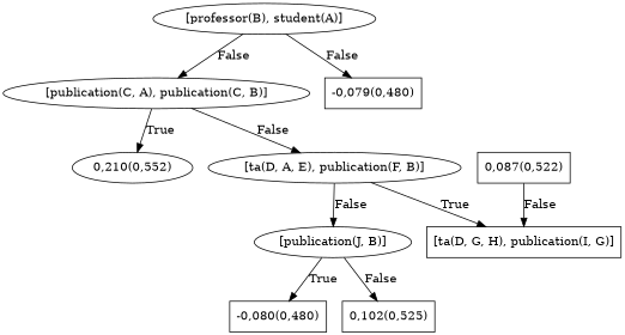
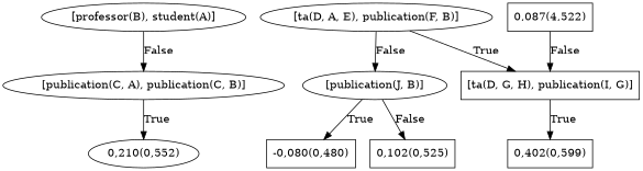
  digraph {
    node [shape=box]
    n1 [label="[professor(B), student(A)]" shape=""]
    n2 [label="[publication(C, A), publication(C, B)]" shape=""]
-   n3 [label="-0,079(0,480)"]
    n4 [label="0,210(0,552)" shape=ellipse]
    n5 [label="[ta(D, A, E), publication(F, B)]" shape=""]
    n6 [label="[ta(D, G, H), publication(I, G)]"]
    n7 [label="[publication(J, B)]" shape=""]
+   n8 [label="0,402(0,599)"]
    n9 [label="-0,080(0,480)"]
    n10 [label="0,102(0,525)"]
-   n11 [label="0,087(0,522)"]
+   n11 [label="0,087(4,522)"]
    n1 -> n2 [label=False]
-   n1 -> n3 [label=False]
    n2 -> n4 [label=True]
-   n2 -> n5 [label=False]
    n5 -> n6 [label=True]
    n5 -> n7 [label=False]
+   n6 -> n8 [label=True]
    n7 -> n9 [label=True]
    n7 -> n10 [label=False]
    n11 -> n6 [label=False]
  }
